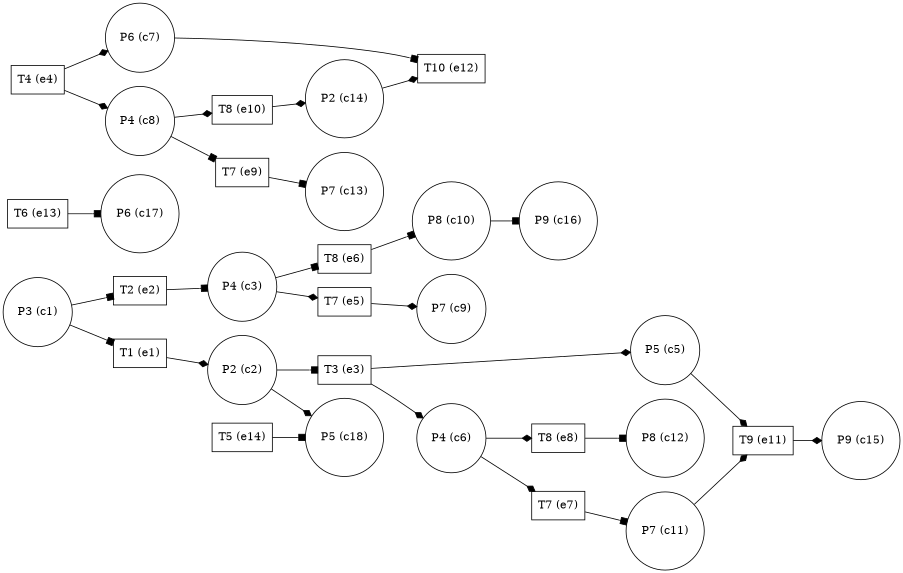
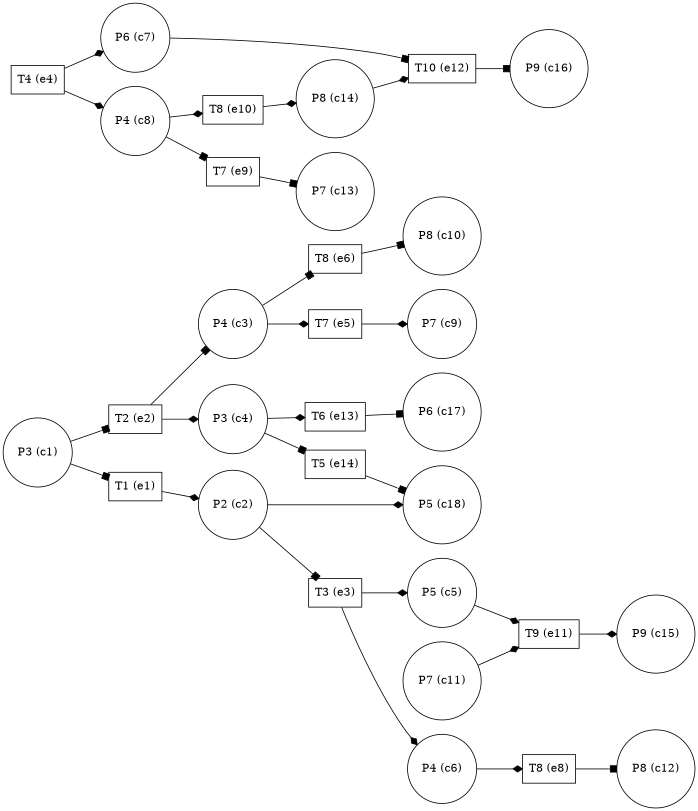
  digraph {
    rankdir=LR
    node [shape=circle]
    edge [arrowhead=diamond]
    n1 [label="P3 (c1)"]
    n2 [label="T2 (e2)" shape=box]
    n3 [label="T1 (e1)" shape=box]
    n4 [label="P4 (c3)"]
+   n5 [label="P3 (c4)"]
    n6 [label="P2 (c2)"]
    n7 [label="T8 (e6)" shape=box]
    n8 [label="T7 (e5)" shape=box]
    n9 [label="T6 (e13)" shape=box]
    n10 [label="T5 (e14)" shape=box]
    n11 [label="T3 (e3)" shape=box]
    n12 [label="P5 (c18)"]
    n13 [label="T4 (e4)" shape=box]
    n14 [label="P6 (c7)"]
    n15 [label="P4 (c8)"]
    n16 [label="P5 (c5)"]
    n17 [label="P4 (c6)"]
    n18 [label="T10 (e12)" shape=box]
    n19 [label="T8 (e10)" shape=box]
    n20 [label="T7 (e9)" shape=box]
    n21 [label="T9 (e11)" shape=box]
    n22 [label="T8 (e8)" shape=box]
-   n23 [label="T7 (e7)" shape=box]
    n24 [label="P8 (c10)"]
    n25 [label="P7 (c9)"]
    n26 [label="P6 (c17)"]
    n27 [label="P9 (c15)"]
    n28 [label="P8 (c12)"]
    n29 [label="P7 (c11)"]
    n30 [label="P9 (c16)"]
-   n31 [label="P2 (c14)"]
+   n31 [label="P8 (c14)"]
    n32 [label="P7 (c13)"]
    n1 -> n2 [arrowhead=box]
    n1 -> n3 [arrowhead=box]
    n2 -> n4 [arrowhead=box]
+   n2 -> n5
    n3 -> n6
    n4 -> n7 [arrowhead=box]
    n4 -> n8
+   n5 -> n9
+   n5 -> n10 [arrowhead=box]
    n6 -> n11 [arrowhead=box]
    n6 -> n12
    n7 -> n24 [arrowhead=box]
    n8 -> n25
    n9 -> n26 [arrowhead=box]
    n10 -> n12 [arrowhead=box]
    n11 -> n16
    n11 -> n17
    n13 -> n14
    n13 -> n15
    n14 -> n18 [arrowhead=box]
    n15 -> n19
    n15 -> n20 [arrowhead=box]
    n16 -> n21
    n17 -> n22
-   n17 -> n23
-   n24 -> n30 [arrowhead=box]
+   n18 -> n30 [arrowhead=box]
    n19 -> n31
    n20 -> n32 [arrowhead=box]
    n21 -> n27
    n22 -> n28 [arrowhead=box]
-   n23 -> n29 [arrowhead=box]
    n29 -> n21
    n31 -> n18
  }
